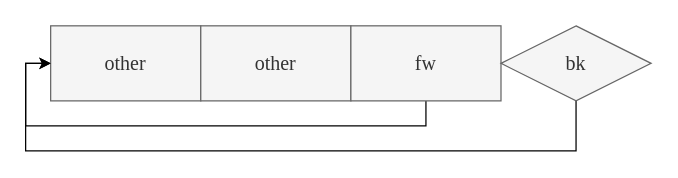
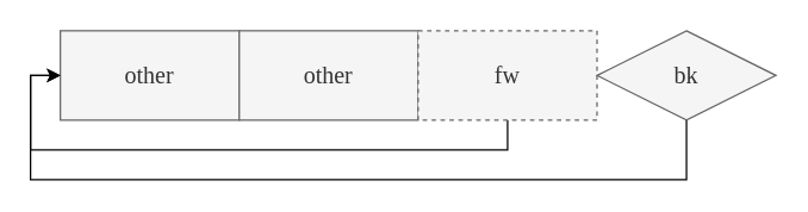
  <mxCell id="0" />
  <mxCell id="1" parent="0" />
  <mxCell id="2" value="other" style="rounded=0;whiteSpace=wrap;html=1;strokeColor=#666666;fontColor=#333333;fillColor=#f5f5f5;fontSize=16;fontFamily=Verdana;fontStyle=0;horizontal=1;" parent="1" vertex="1"><mxGeometry x="40" y="20" width="120" height="60" as="geometry" /></mxCell>
  <mxCell id="3" value="&lt;span&gt;other&lt;/span&gt;" style="rounded=0;whiteSpace=wrap;html=1;strokeColor=#666666;fontColor=#333333;fillColor=#f5f5f5;fontSize=16;fontFamily=Verdana;fontStyle=0;horizontal=1;" parent="1" vertex="1"><mxGeometry x="160" y="20" width="120" height="60" as="geometry" /></mxCell>
  <mxCell id="4" style="edgeStyle=orthogonalEdgeStyle;rounded=0;orthogonalLoop=1;jettySize=auto;html=1;exitX=0.5;exitY=1;exitDx=0;exitDy=0;entryX=0;entryY=0.5;entryDx=0;entryDy=0;" edge="1" parent="1" source="5" target="2"><mxGeometry relative="1" as="geometry"><Array as="points"><mxPoint x="340" y="100" /><mxPoint x="20" y="100" /><mxPoint x="20" y="50" /></Array></mxGeometry></mxCell>
- <mxCell id="5" value="fw" style="rounded=0;whiteSpace=wrap;html=1;strokeColor=#666666;fontColor=#333333;fillColor=#f5f5f5;fontSize=16;fontFamily=Verdana;fontStyle=0;horizontal=1;" parent="1" vertex="1"><mxGeometry x="280" y="20" width="120" height="60" as="geometry" /></mxCell>
+ <mxCell id="5" value="fw" style="rounded=0;whiteSpace=wrap;html=1;strokeColor=#666666;fontColor=#333333;fillColor=#f5f5f5;fontSize=16;fontFamily=Verdana;fontStyle=0;horizontal=1;dashed=1;" parent="1" vertex="1"><mxGeometry x="280" y="20" width="120" height="60" as="geometry" /></mxCell>
  <mxCell id="6" style="edgeStyle=orthogonalEdgeStyle;rounded=0;orthogonalLoop=1;jettySize=auto;html=1;exitX=0.5;exitY=1;exitDx=0;exitDy=0;entryX=0;entryY=0.5;entryDx=0;entryDy=0;" edge="1" parent="1" source="7" target="2"><mxGeometry relative="1" as="geometry"><Array as="points"><mxPoint x="460" y="120" /><mxPoint x="20" y="120" /><mxPoint x="20" y="50" /></Array></mxGeometry></mxCell>
  <mxCell id="7" value="bk" style="rhombus;whiteSpace=wrap;html=1;strokeColor=#666666;fontColor=#333333;fillColor=#f5f5f5;fontSize=16;fontFamily=Verdana;fontStyle=0;horizontal=1;" parent="1" vertex="1"><mxGeometry x="400" y="20" width="120" height="60" as="geometry" /></mxCell>
